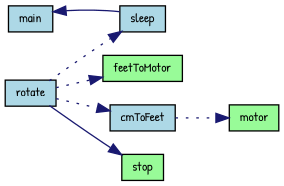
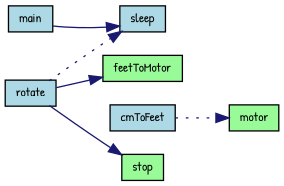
  digraph {
    fontname="Patrick Hand"
    rankdir=LR
    node [color=black fillcolor=lightblue fontname="Patrick Hand" fontsize=10 shape=record style=filled]
    edge [color=midnightblue fontname="Patrick Hand" fontsize=10 labelfontname=Helvetica labelfontsize=10 style=solid]
    n1 [fontcolor=black height=0.2 label=main width=0.4]
    n2 [height=0.2 label=sleep width=0.4]
    n3 [height=0.2 label=rotate width=0.4]
    n4 [fillcolor=palegreen height=0.2 label=feetToMotor width=0.4]
    n5 [height=0.2 label=cmToFeet width=0.4]
    n6 [fillcolor=palegreen height=0.2 label=stop width=0.4]
    n7 [fillcolor=palegreen height=0.2 label=motor width=0.4]
-   n2 -> n1
+   n1 -> n2
    n3 -> n2 [style=dotted]
-   n3 -> n4 [style=dotted]
-   n3 -> n5 [style=dotted]
+   n3 -> n4
    n3 -> n6
    n5 -> n7 [style=dotted]
  }
